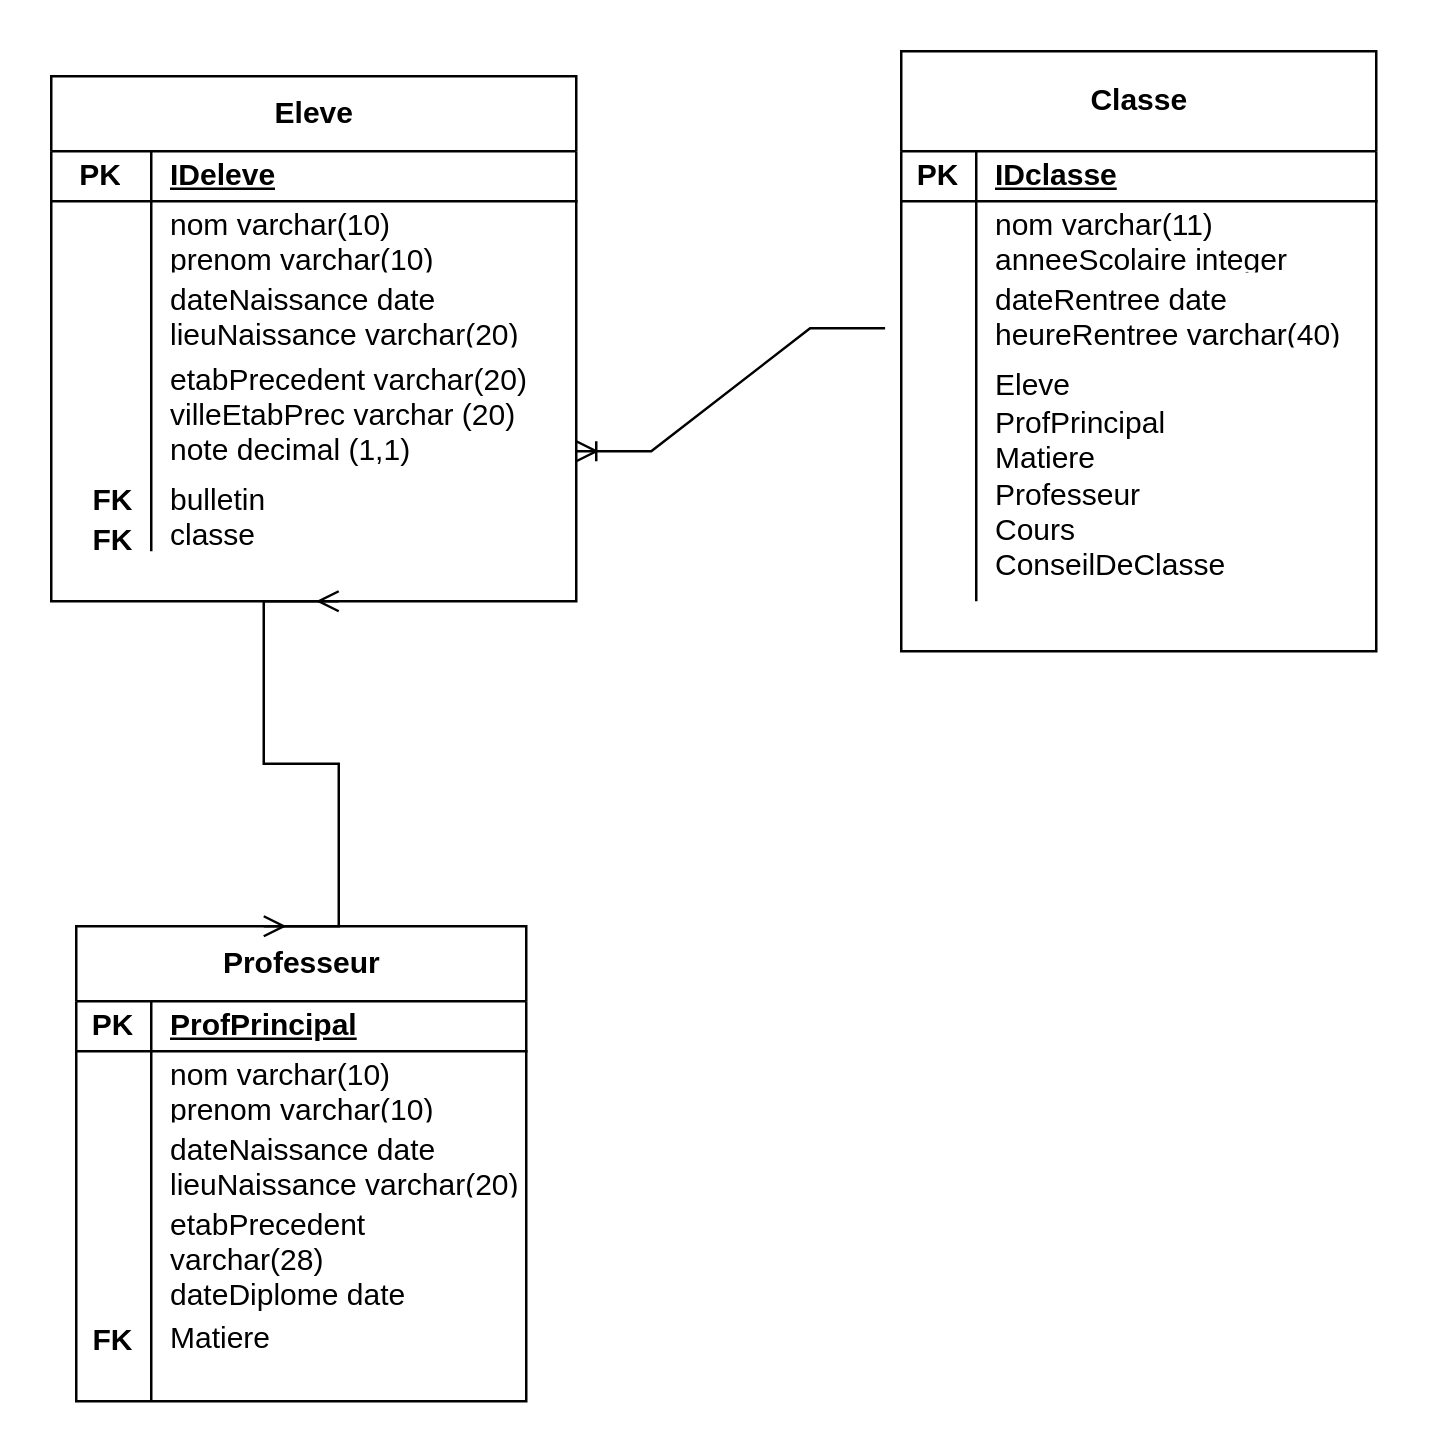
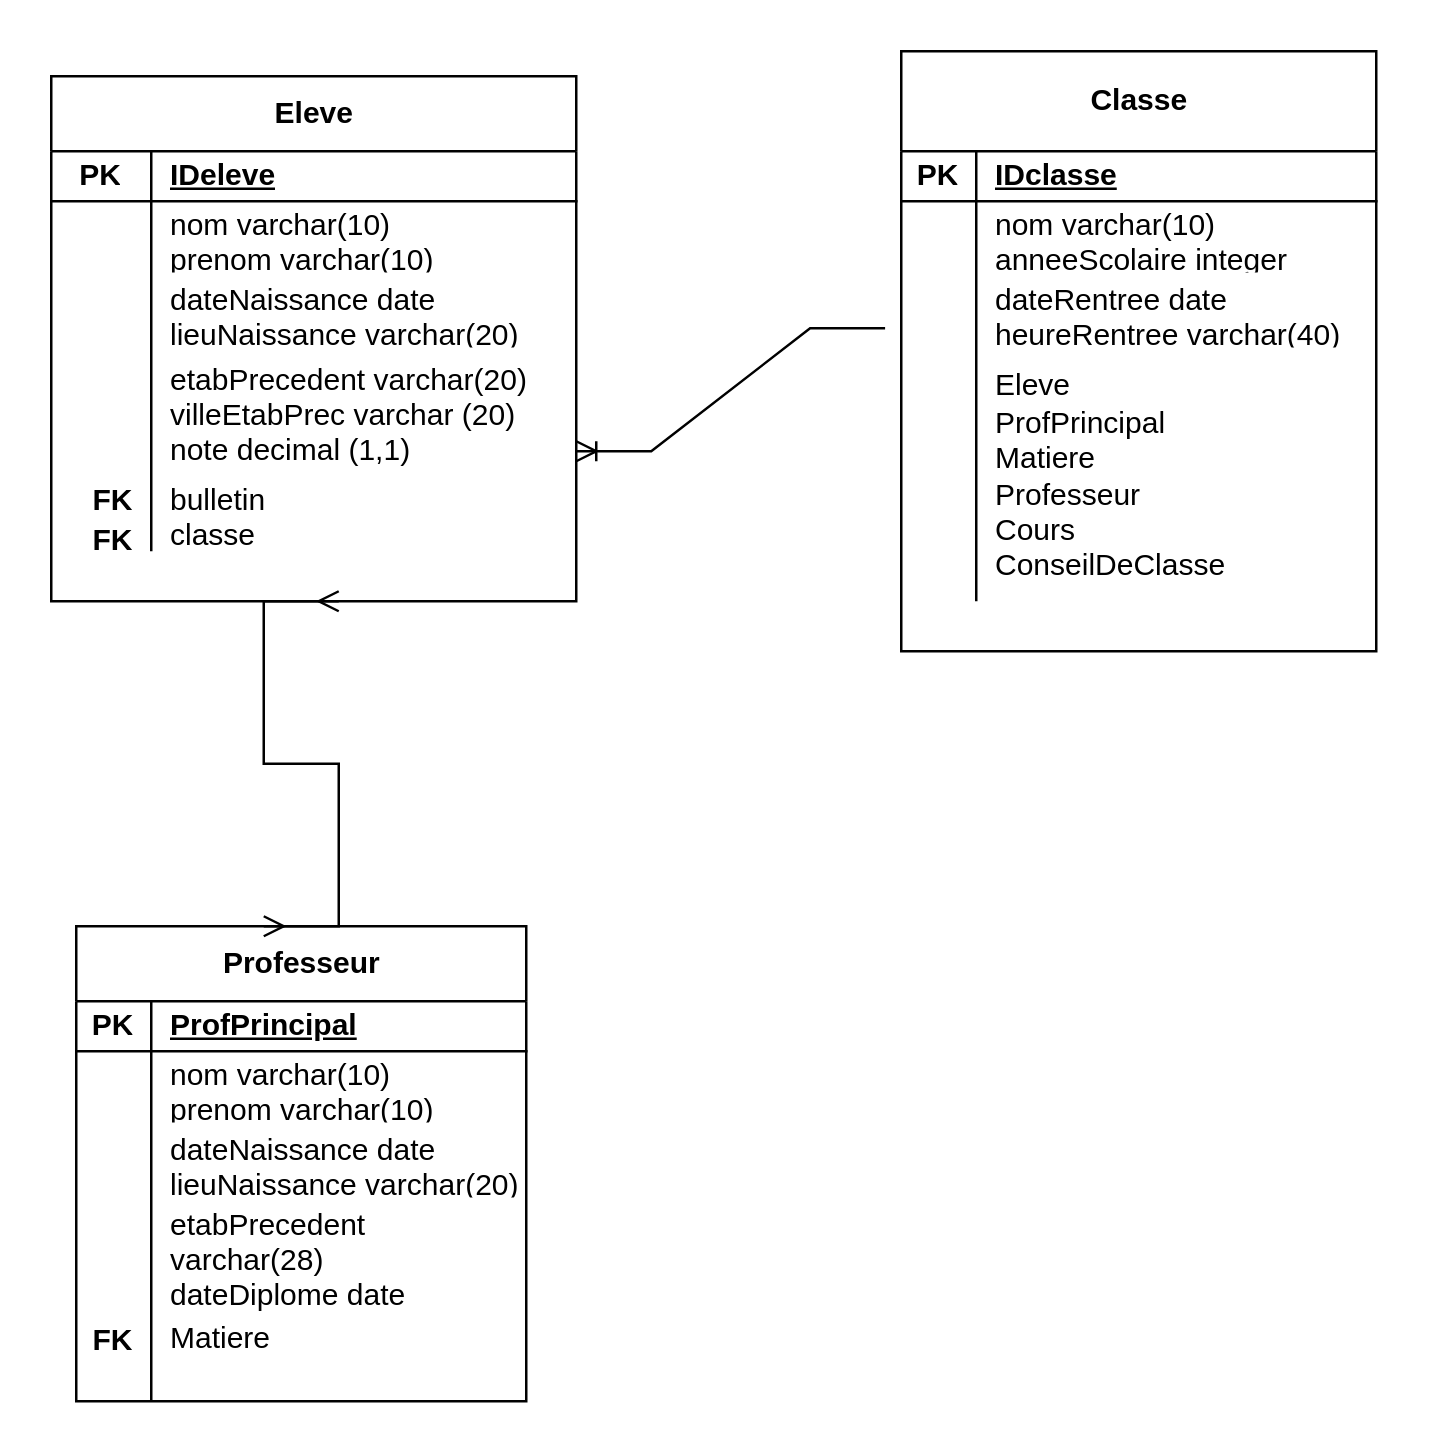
  <mxCell id="0" />
  <mxCell id="1" parent="0" />
  <mxCell id="2" value="bulletin&lt;div&gt;classe&lt;br&gt;&lt;div&gt;&lt;br&gt;&lt;/div&gt;&lt;div&gt;&lt;br&gt;&lt;/div&gt;&lt;div&gt;&lt;br&gt;&lt;/div&gt;&lt;/div&gt;" style="shape=partialRectangle;connectable=0;fillColor=none;top=0;left=0;bottom=0;right=0;align=left;spacingLeft=6;overflow=hidden;whiteSpace=wrap;html=1;" vertex="1" parent="1"><mxGeometry x="60" y="190" width="180" height="50" as="geometry"><mxRectangle width="180" height="80" as="alternateBounds" /></mxGeometry></mxCell>
  <mxCell id="3" value="FK" style="shape=partialRectangle;connectable=0;fillColor=none;top=0;left=0;bottom=0;right=0;fontStyle=1;overflow=hidden;whiteSpace=wrap;html=1;" vertex="1" parent="1"><mxGeometry y="190" width="30" height="20" as="geometry" x="30"><mxRectangle width="30" height="20" as="alternateBounds" /></mxGeometry></mxCell>
  <mxCell id="4" value="FK" style="shape=partialRectangle;connectable=0;fillColor=none;top=0;left=0;bottom=0;right=0;fontStyle=1;overflow=hidden;whiteSpace=wrap;html=1;" vertex="1" parent="1"><mxGeometry y="206" width="30" height="20" as="geometry" x="30"><mxRectangle width="30" height="20" as="alternateBounds" /></mxGeometry></mxCell>
  <mxCell id="5" value="Professeur" style="shape=table;startSize=30;container=1;collapsible=1;childLayout=tableLayout;fixedRows=1;rowLines=0;fontStyle=1;align=center;resizeLast=1;html=1;" vertex="1" parent="1"><mxGeometry y="370" width="180" height="190" as="geometry" x="30" /></mxCell>
  <mxCell id="6" value="" style="shape=tableRow;horizontal=0;startSize=0;swimlaneHead=0;swimlaneBody=0;fillColor=none;collapsible=0;dropTarget=0;points=[[0,0.5],[1,0.5]];portConstraint=eastwest;top=0;left=0;right=0;bottom=1;" vertex="1" parent="5"><mxGeometry y="30" width="180" height="20" as="geometry" /></mxCell>
  <mxCell id="7" value="PK" style="shape=partialRectangle;connectable=0;fillColor=none;top=0;left=0;bottom=0;right=0;fontStyle=1;overflow=hidden;whiteSpace=wrap;html=1;" vertex="1" parent="6"><mxGeometry width="30" height="20" as="geometry"><mxRectangle width="30" height="20" as="alternateBounds" /></mxGeometry></mxCell>
  <mxCell id="8" value="ProfPrincipal" style="shape=partialRectangle;connectable=0;fillColor=none;top=0;left=0;bottom=0;right=0;align=left;spacingLeft=6;fontStyle=5;overflow=hidden;whiteSpace=wrap;html=1;" vertex="1" parent="6"><mxGeometry x="30" width="150" height="20" as="geometry"><mxRectangle width="150" height="20" as="alternateBounds" /></mxGeometry></mxCell>
  <mxCell id="9" value="" style="shape=tableRow;horizontal=0;startSize=0;swimlaneHead=0;swimlaneBody=0;fillColor=none;collapsible=0;dropTarget=0;points=[[0,0.5],[1,0.5]];portConstraint=eastwest;top=0;left=0;right=0;bottom=0;" vertex="1" parent="5"><mxGeometry y="50" width="180" height="30" as="geometry" /></mxCell>
  <mxCell id="10" value="" style="shape=partialRectangle;connectable=0;fillColor=none;top=0;left=0;bottom=0;right=0;editable=1;overflow=hidden;whiteSpace=wrap;html=1;" vertex="1" parent="9"><mxGeometry width="30" height="30" as="geometry"><mxRectangle width="30" height="30" as="alternateBounds" /></mxGeometry></mxCell>
  <mxCell id="11" value="nom varchar(10)&lt;div&gt;prenom varchar(10)&lt;/div&gt;" style="shape=partialRectangle;connectable=0;fillColor=none;top=0;left=0;bottom=0;right=0;align=left;spacingLeft=6;overflow=hidden;whiteSpace=wrap;html=1;" vertex="1" parent="9"><mxGeometry x="30" width="150" height="30" as="geometry"><mxRectangle width="150" height="30" as="alternateBounds" /></mxGeometry></mxCell>
  <mxCell id="12" value="" style="shape=tableRow;horizontal=0;startSize=0;swimlaneHead=0;swimlaneBody=0;fillColor=none;collapsible=0;dropTarget=0;points=[[0,0.5],[1,0.5]];portConstraint=eastwest;top=0;left=0;right=0;bottom=0;" vertex="1" parent="5"><mxGeometry y="80" width="180" height="30" as="geometry" /></mxCell>
  <mxCell id="13" value="" style="shape=partialRectangle;connectable=0;fillColor=none;top=0;left=0;bottom=0;right=0;editable=1;overflow=hidden;whiteSpace=wrap;html=1;" vertex="1" parent="12"><mxGeometry width="30" height="30" as="geometry"><mxRectangle width="30" height="30" as="alternateBounds" /></mxGeometry></mxCell>
  <mxCell id="14" value="dateNaissance date&lt;div&gt;lieuNaissance varchar(20)&lt;/div&gt;" style="shape=partialRectangle;connectable=0;fillColor=none;top=0;left=0;bottom=0;right=0;align=left;spacingLeft=6;overflow=hidden;whiteSpace=wrap;html=1;" vertex="1" parent="12"><mxGeometry x="30" width="150" height="30" as="geometry"><mxRectangle width="150" height="30" as="alternateBounds" /></mxGeometry></mxCell>
  <mxCell id="15" value="" style="shape=tableRow;horizontal=0;startSize=0;swimlaneHead=0;swimlaneBody=0;fillColor=none;collapsible=0;dropTarget=0;points=[[0,0.5],[1,0.5]];portConstraint=eastwest;top=0;left=0;right=0;bottom=0;" vertex="1" parent="5"><mxGeometry y="110" width="180" height="80" as="geometry" /></mxCell>
  <mxCell id="16" value="" style="shape=partialRectangle;connectable=0;fillColor=none;top=0;left=0;bottom=0;right=0;editable=1;overflow=hidden;whiteSpace=wrap;html=1;" vertex="1" parent="15"><mxGeometry width="30" height="80" as="geometry"><mxRectangle width="30" height="80" as="alternateBounds" /></mxGeometry></mxCell>
  <mxCell id="17" value="etabPrecedent varchar(28)&lt;div&gt;dateDiplome date&lt;/div&gt;&lt;div&gt;&lt;br&gt;&lt;/div&gt;&lt;div&gt;&lt;br&gt;&lt;/div&gt;&lt;div&gt;&lt;br&gt;&lt;/div&gt;" style="shape=partialRectangle;connectable=0;fillColor=none;top=0;left=0;bottom=0;right=0;align=left;spacingLeft=6;overflow=hidden;whiteSpace=wrap;html=1;" vertex="1" parent="15"><mxGeometry x="30" width="150" height="80" as="geometry"><mxRectangle width="150" height="80" as="alternateBounds" /></mxGeometry></mxCell>
  <mxCell id="18" value="&lt;div&gt;&lt;div&gt;Matiere&lt;/div&gt;&lt;/div&gt;" style="shape=partialRectangle;connectable=0;fillColor=none;top=0;left=0;bottom=0;right=0;align=left;spacingLeft=6;overflow=hidden;whiteSpace=wrap;html=1;" vertex="1" parent="1"><mxGeometry x="60" y="510" width="180" height="50" as="geometry"><mxRectangle width="180" height="80" as="alternateBounds" /></mxGeometry></mxCell>
  <mxCell id="19" value="FK" style="shape=partialRectangle;connectable=0;fillColor=none;top=0;left=0;bottom=0;right=0;fontStyle=1;overflow=hidden;whiteSpace=wrap;html=1;" vertex="1" parent="1"><mxGeometry y="526" width="30" height="20" as="geometry" x="30"><mxRectangle width="30" height="20" as="alternateBounds" /></mxGeometry></mxCell>
  <mxCell id="20" value="" style="edgeStyle=entityRelationEdgeStyle;fontSize=12;html=1;endArrow=ERmany;startArrow=ERmany;rounded=0;" edge="1" parent="1"><mxGeometry width="100" height="100" relative="1" as="geometry"><mxPoint x="105" y="370" as="sourcePoint" /><mxPoint x="135" y="240" as="targetPoint" /><Array as="points"><mxPoint x="55" y="280" /></Array></mxGeometry></mxCell>
  <mxCell id="21" value="Eleve" style="shape=table;startSize=30;container=1;collapsible=1;childLayout=tableLayout;fixedRows=1;rowLines=0;fontStyle=1;align=center;resizeLast=1;html=1;" vertex="1" parent="1"><mxGeometry x="20" y="30" width="210" height="210" as="geometry" /></mxCell>
  <mxCell id="22" value="" style="shape=tableRow;horizontal=0;startSize=0;swimlaneHead=0;swimlaneBody=0;fillColor=none;collapsible=0;dropTarget=0;points=[[0,0.5],[1,0.5]];portConstraint=eastwest;top=0;left=0;right=0;bottom=1;" vertex="1" parent="21"><mxGeometry y="30" width="210" height="20" as="geometry" /></mxCell>
  <mxCell id="23" value="PK" style="shape=partialRectangle;connectable=0;fillColor=none;top=0;left=0;bottom=0;right=0;fontStyle=1;overflow=hidden;whiteSpace=wrap;html=1;" vertex="1" parent="22"><mxGeometry width="40" height="20" as="geometry"><mxRectangle width="40" height="20" as="alternateBounds" /></mxGeometry></mxCell>
  <mxCell id="24" value="IDeleve" style="shape=partialRectangle;connectable=0;fillColor=none;top=0;left=0;bottom=0;right=0;align=left;spacingLeft=6;fontStyle=5;overflow=hidden;whiteSpace=wrap;html=1;" vertex="1" parent="22"><mxGeometry x="40" width="170" height="20" as="geometry"><mxRectangle width="170" height="20" as="alternateBounds" /></mxGeometry></mxCell>
  <mxCell id="25" value="" style="shape=tableRow;horizontal=0;startSize=0;swimlaneHead=0;swimlaneBody=0;fillColor=none;collapsible=0;dropTarget=0;points=[[0,0.5],[1,0.5]];portConstraint=eastwest;top=0;left=0;right=0;bottom=0;" vertex="1" parent="21"><mxGeometry y="50" width="210" height="30" as="geometry" /></mxCell>
  <mxCell id="26" value="" style="shape=partialRectangle;connectable=0;fillColor=none;top=0;left=0;bottom=0;right=0;editable=1;overflow=hidden;whiteSpace=wrap;html=1;" vertex="1" parent="25"><mxGeometry width="40" height="30" as="geometry"><mxRectangle width="40" height="30" as="alternateBounds" /></mxGeometry></mxCell>
  <mxCell id="27" value="nom varchar(10)&lt;div&gt;prenom varchar(10)&lt;/div&gt;" style="shape=partialRectangle;connectable=0;fillColor=none;top=0;left=0;bottom=0;right=0;align=left;spacingLeft=6;overflow=hidden;whiteSpace=wrap;html=1;" vertex="1" parent="25"><mxGeometry x="40" width="170" height="30" as="geometry"><mxRectangle width="170" height="30" as="alternateBounds" /></mxGeometry></mxCell>
  <mxCell id="28" value="" style="shape=tableRow;horizontal=0;startSize=0;swimlaneHead=0;swimlaneBody=0;fillColor=none;collapsible=0;dropTarget=0;points=[[0,0.5],[1,0.5]];portConstraint=eastwest;top=0;left=0;right=0;bottom=0;" vertex="1" parent="21"><mxGeometry y="80" width="210" height="30" as="geometry" /></mxCell>
  <mxCell id="29" value="" style="shape=partialRectangle;connectable=0;fillColor=none;top=0;left=0;bottom=0;right=0;editable=1;overflow=hidden;whiteSpace=wrap;html=1;" vertex="1" parent="28"><mxGeometry width="40" height="30" as="geometry"><mxRectangle width="40" height="30" as="alternateBounds" /></mxGeometry></mxCell>
  <mxCell id="30" value="dateNaissance date&lt;div&gt;lieuNaissance varchar(20)&lt;/div&gt;" style="shape=partialRectangle;connectable=0;fillColor=none;top=0;left=0;bottom=0;right=0;align=left;spacingLeft=6;overflow=hidden;whiteSpace=wrap;html=1;" vertex="1" parent="28"><mxGeometry x="40" width="170" height="30" as="geometry"><mxRectangle width="170" height="30" as="alternateBounds" /></mxGeometry></mxCell>
  <mxCell id="31" value="" style="shape=tableRow;horizontal=0;startSize=0;swimlaneHead=0;swimlaneBody=0;fillColor=none;collapsible=0;dropTarget=0;points=[[0,0.5],[1,0.5]];portConstraint=eastwest;top=0;left=0;right=0;bottom=0;" vertex="1" parent="21"><mxGeometry y="110" width="210" height="80" as="geometry" /></mxCell>
  <mxCell id="32" value="" style="shape=partialRectangle;connectable=0;fillColor=none;top=0;left=0;bottom=0;right=0;editable=1;overflow=hidden;whiteSpace=wrap;html=1;" vertex="1" parent="31"><mxGeometry width="40" height="80" as="geometry"><mxRectangle width="40" height="80" as="alternateBounds" /></mxGeometry></mxCell>
  <mxCell id="33" value="etabPrecedent varchar(20)&lt;div&gt;villeEtabPrec varchar (20)&lt;/div&gt;&lt;div&gt;note decimal (1,1)&lt;/div&gt;&lt;div&gt;&lt;br&gt;&lt;/div&gt;&lt;div&gt;&lt;br&gt;&lt;/div&gt;" style="shape=partialRectangle;connectable=0;fillColor=none;top=0;left=0;bottom=0;right=0;align=left;spacingLeft=6;overflow=hidden;whiteSpace=wrap;html=1;" vertex="1" parent="31"><mxGeometry x="40" width="170" height="80" as="geometry"><mxRectangle width="170" height="80" as="alternateBounds" /></mxGeometry></mxCell>
  <mxCell id="34" value="Classe" style="shape=table;startSize=40;container=1;collapsible=1;childLayout=tableLayout;fixedRows=1;rowLines=0;fontStyle=1;align=center;resizeLast=1;html=1;" vertex="1" parent="1"><mxGeometry x="360" y="20" width="190" height="240" as="geometry" /></mxCell>
  <mxCell id="35" value="" style="shape=tableRow;horizontal=0;startSize=0;swimlaneHead=0;swimlaneBody=0;fillColor=none;collapsible=0;dropTarget=0;points=[[0,0.5],[1,0.5]];portConstraint=eastwest;top=0;left=0;right=0;bottom=1;" vertex="1" parent="34"><mxGeometry y="40" width="190" height="20" as="geometry" /></mxCell>
  <mxCell id="36" value="PK" style="shape=partialRectangle;connectable=0;fillColor=none;top=0;left=0;bottom=0;right=0;fontStyle=1;overflow=hidden;whiteSpace=wrap;html=1;" vertex="1" parent="35"><mxGeometry width="30" height="20" as="geometry"><mxRectangle width="30" height="20" as="alternateBounds" /></mxGeometry></mxCell>
  <mxCell id="37" value="IDclasse" style="shape=partialRectangle;connectable=0;fillColor=none;top=0;left=0;bottom=0;right=0;align=left;spacingLeft=6;fontStyle=5;overflow=hidden;whiteSpace=wrap;html=1;" vertex="1" parent="35"><mxGeometry x="30" width="160" height="20" as="geometry"><mxRectangle width="160" height="20" as="alternateBounds" /></mxGeometry></mxCell>
  <mxCell id="38" value="" style="shape=tableRow;horizontal=0;startSize=0;swimlaneHead=0;swimlaneBody=0;fillColor=none;collapsible=0;dropTarget=0;points=[[0,0.5],[1,0.5]];portConstraint=eastwest;top=0;left=0;right=0;bottom=0;" vertex="1" parent="34"><mxGeometry y="60" width="190" height="30" as="geometry" /></mxCell>
  <mxCell id="39" value="" style="shape=partialRectangle;connectable=0;fillColor=none;top=0;left=0;bottom=0;right=0;editable=1;overflow=hidden;whiteSpace=wrap;html=1;" vertex="1" parent="38"><mxGeometry width="30" height="30" as="geometry"><mxRectangle width="30" height="30" as="alternateBounds" /></mxGeometry></mxCell>
- <mxCell id="40" value="nom varchar(11)&lt;div&gt;anneeScolaire integer&lt;/div&gt;" style="shape=partialRectangle;connectable=0;fillColor=none;top=0;left=0;bottom=0;right=0;align=left;spacingLeft=6;overflow=hidden;whiteSpace=wrap;html=1;" vertex="1" parent="38"><mxGeometry x="30" width="160" height="30" as="geometry"><mxRectangle width="160" height="30" as="alternateBounds" /></mxGeometry></mxCell>
+ <mxCell id="40" value="nom varchar(10)&lt;div&gt;anneeScolaire integer&lt;/div&gt;" style="shape=partialRectangle;connectable=0;fillColor=none;top=0;left=0;bottom=0;right=0;align=left;spacingLeft=6;overflow=hidden;whiteSpace=wrap;html=1;" vertex="1" parent="38"><mxGeometry x="30" width="160" height="30" as="geometry"><mxRectangle width="160" height="30" as="alternateBounds" /></mxGeometry></mxCell>
  <mxCell id="41" value="" style="shape=tableRow;horizontal=0;startSize=0;swimlaneHead=0;swimlaneBody=0;fillColor=none;collapsible=0;dropTarget=0;points=[[0,0.5],[1,0.5]];portConstraint=eastwest;top=0;left=0;right=0;bottom=0;" vertex="1" parent="34"><mxGeometry y="90" width="190" height="30" as="geometry" /></mxCell>
  <mxCell id="42" value="" style="shape=partialRectangle;connectable=0;fillColor=none;top=0;left=0;bottom=0;right=0;editable=1;overflow=hidden;whiteSpace=wrap;html=1;" vertex="1" parent="41"><mxGeometry width="30" height="30" as="geometry"><mxRectangle width="30" height="30" as="alternateBounds" /></mxGeometry></mxCell>
  <mxCell id="43" value="dateRentree date&lt;div&gt;heureRentree varchar(40)&lt;/div&gt;" style="shape=partialRectangle;connectable=0;fillColor=none;top=0;left=0;bottom=0;right=0;align=left;spacingLeft=6;overflow=hidden;whiteSpace=wrap;html=1;" vertex="1" parent="41"><mxGeometry x="30" width="160" height="30" as="geometry"><mxRectangle width="160" height="30" as="alternateBounds" /></mxGeometry></mxCell>
  <mxCell id="44" value="" style="shape=tableRow;horizontal=0;startSize=0;swimlaneHead=0;swimlaneBody=0;fillColor=none;collapsible=0;dropTarget=0;points=[[0,0.5],[1,0.5]];portConstraint=eastwest;top=0;left=0;right=0;bottom=0;" vertex="1" parent="34"><mxGeometry y="120" width="190" height="100" as="geometry" /></mxCell>
  <mxCell id="45" value="" style="shape=partialRectangle;connectable=0;fillColor=none;top=0;left=0;bottom=0;right=0;editable=1;overflow=hidden;whiteSpace=wrap;html=1;" vertex="1" parent="44"><mxGeometry width="30" height="100" as="geometry"><mxRectangle width="30" height="100" as="alternateBounds" /></mxGeometry></mxCell>
  <mxCell id="46" value="Eleve&lt;div&gt;ProfPrincipal&lt;/div&gt;&lt;div&gt;Matiere&lt;/div&gt;&lt;div&gt;Professeur&lt;/div&gt;&lt;div&gt;Cours&lt;/div&gt;&lt;div&gt;ConseilDeClasse&lt;/div&gt;" style="shape=partialRectangle;connectable=0;fillColor=none;top=0;left=0;bottom=0;right=0;align=left;spacingLeft=6;overflow=hidden;whiteSpace=wrap;html=1;" vertex="1" parent="44"><mxGeometry x="30" width="160" height="100" as="geometry"><mxRectangle width="160" height="100" as="alternateBounds" /></mxGeometry></mxCell>
  <mxCell id="47" value="" style="edgeStyle=entityRelationEdgeStyle;fontSize=12;html=1;endArrow=ERoneToMany;rounded=0;exitX=-0.034;exitY=0.694;exitDx=0;exitDy=0;exitPerimeter=0;" edge="1" parent="1" source="41" target="31"><mxGeometry width="100" height="100" relative="1" as="geometry"><mxPoint x="270" y="50" as="sourcePoint" /><mxPoint x="340" y="70" as="targetPoint" /></mxGeometry></mxCell>
